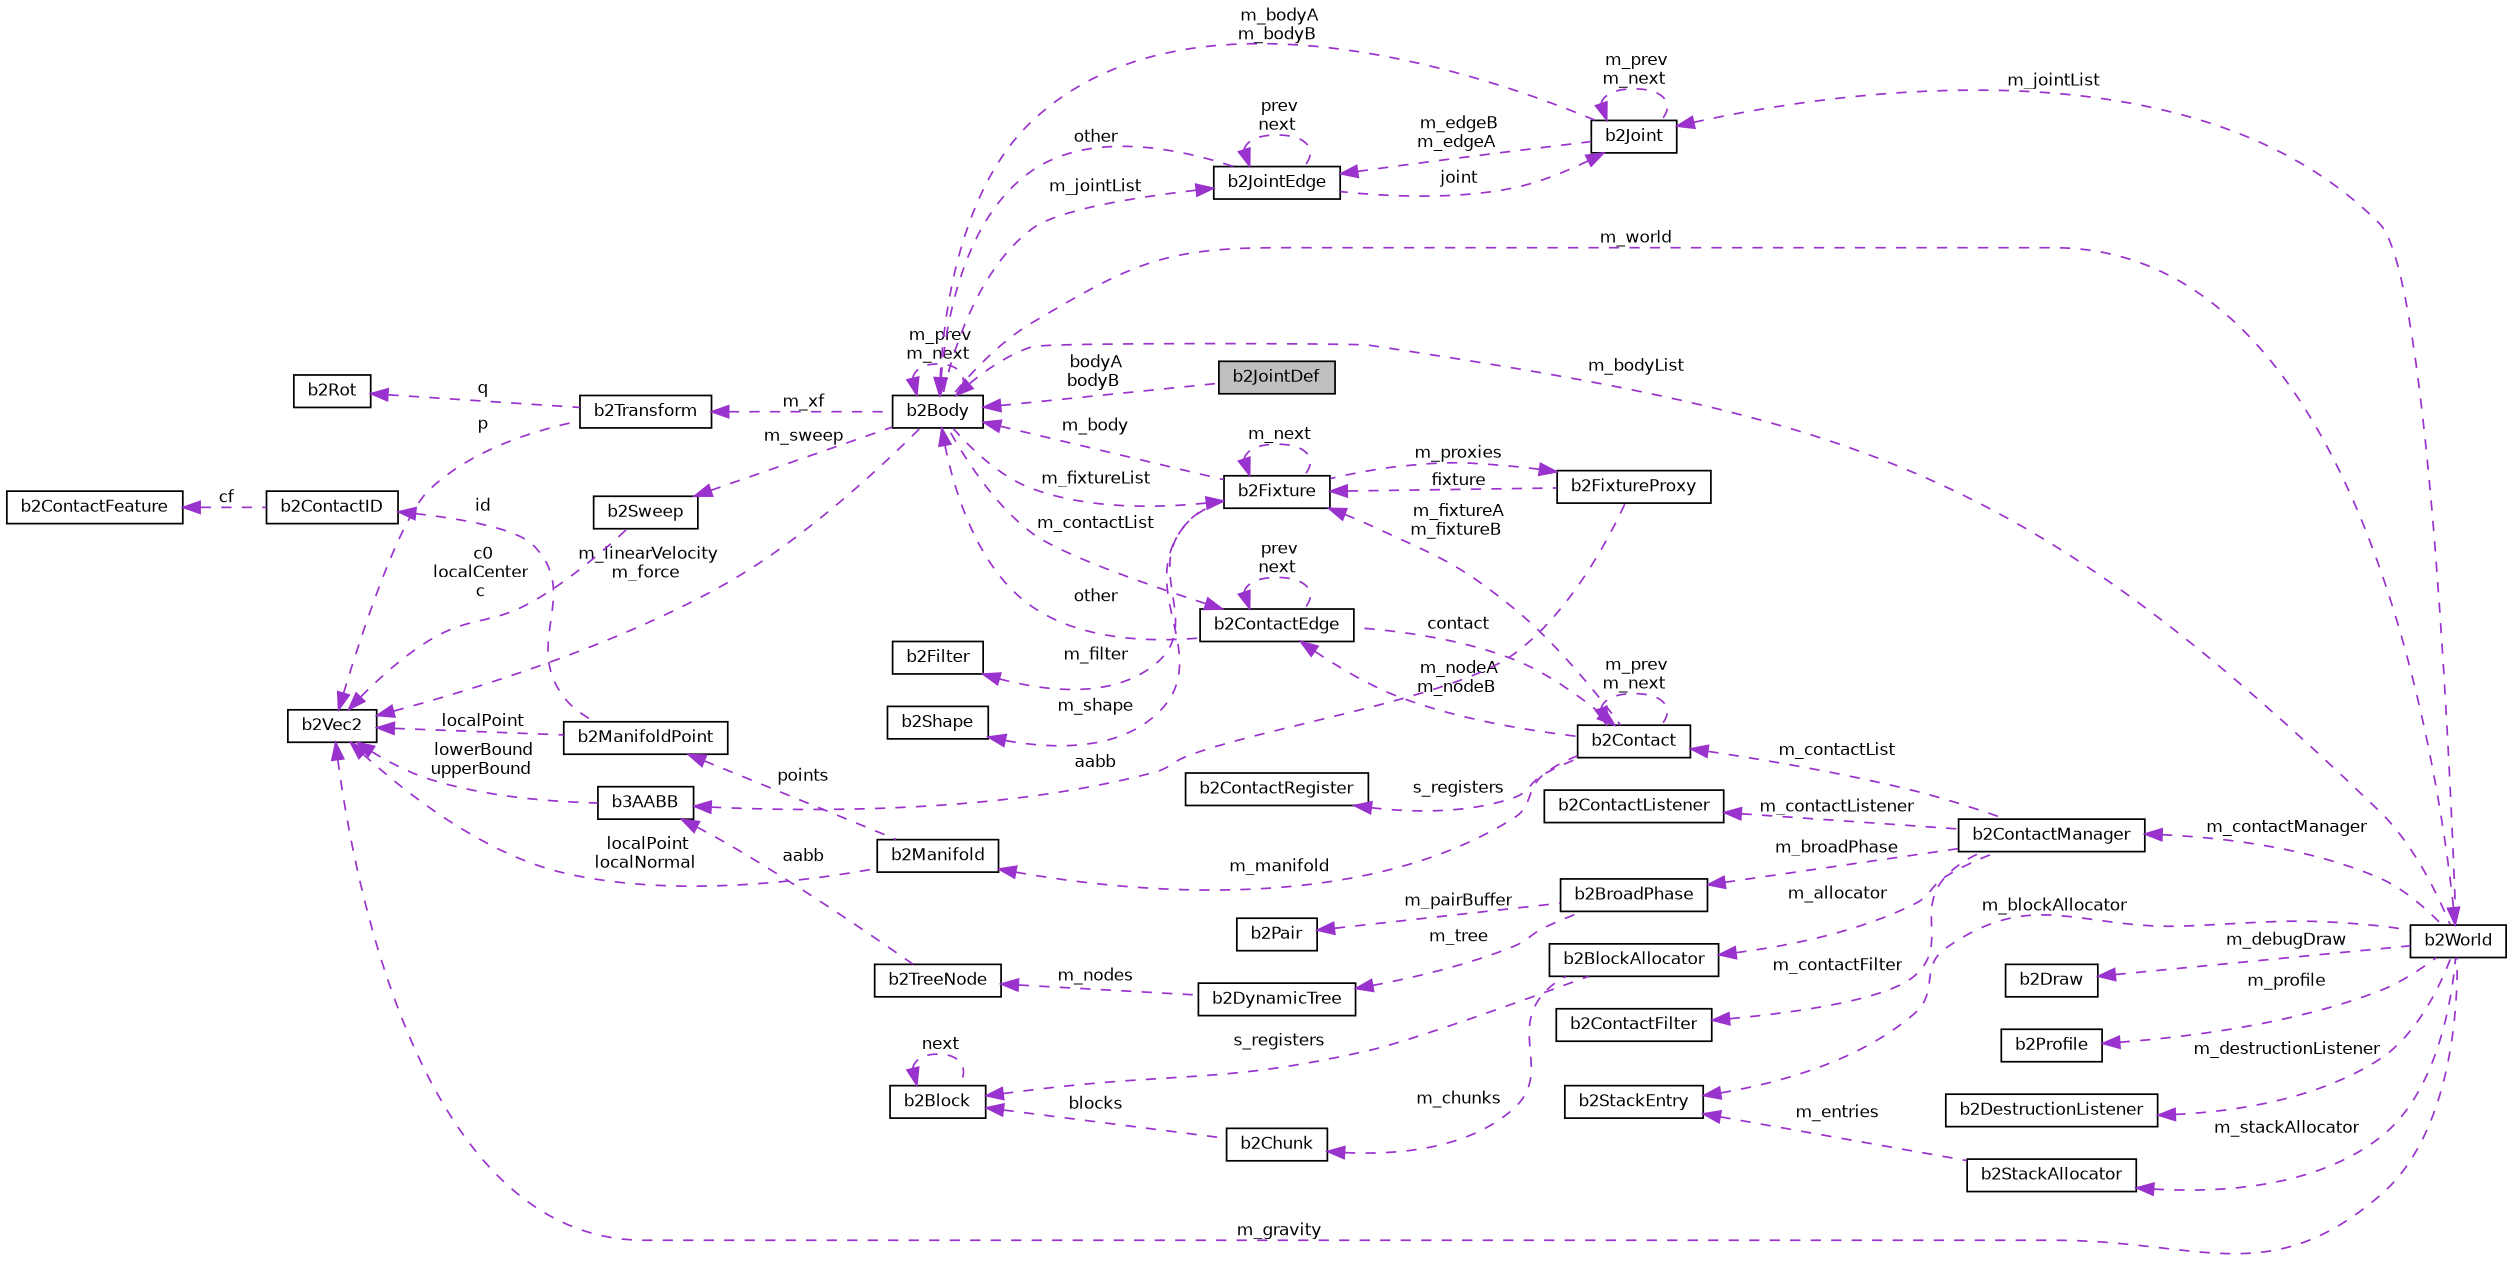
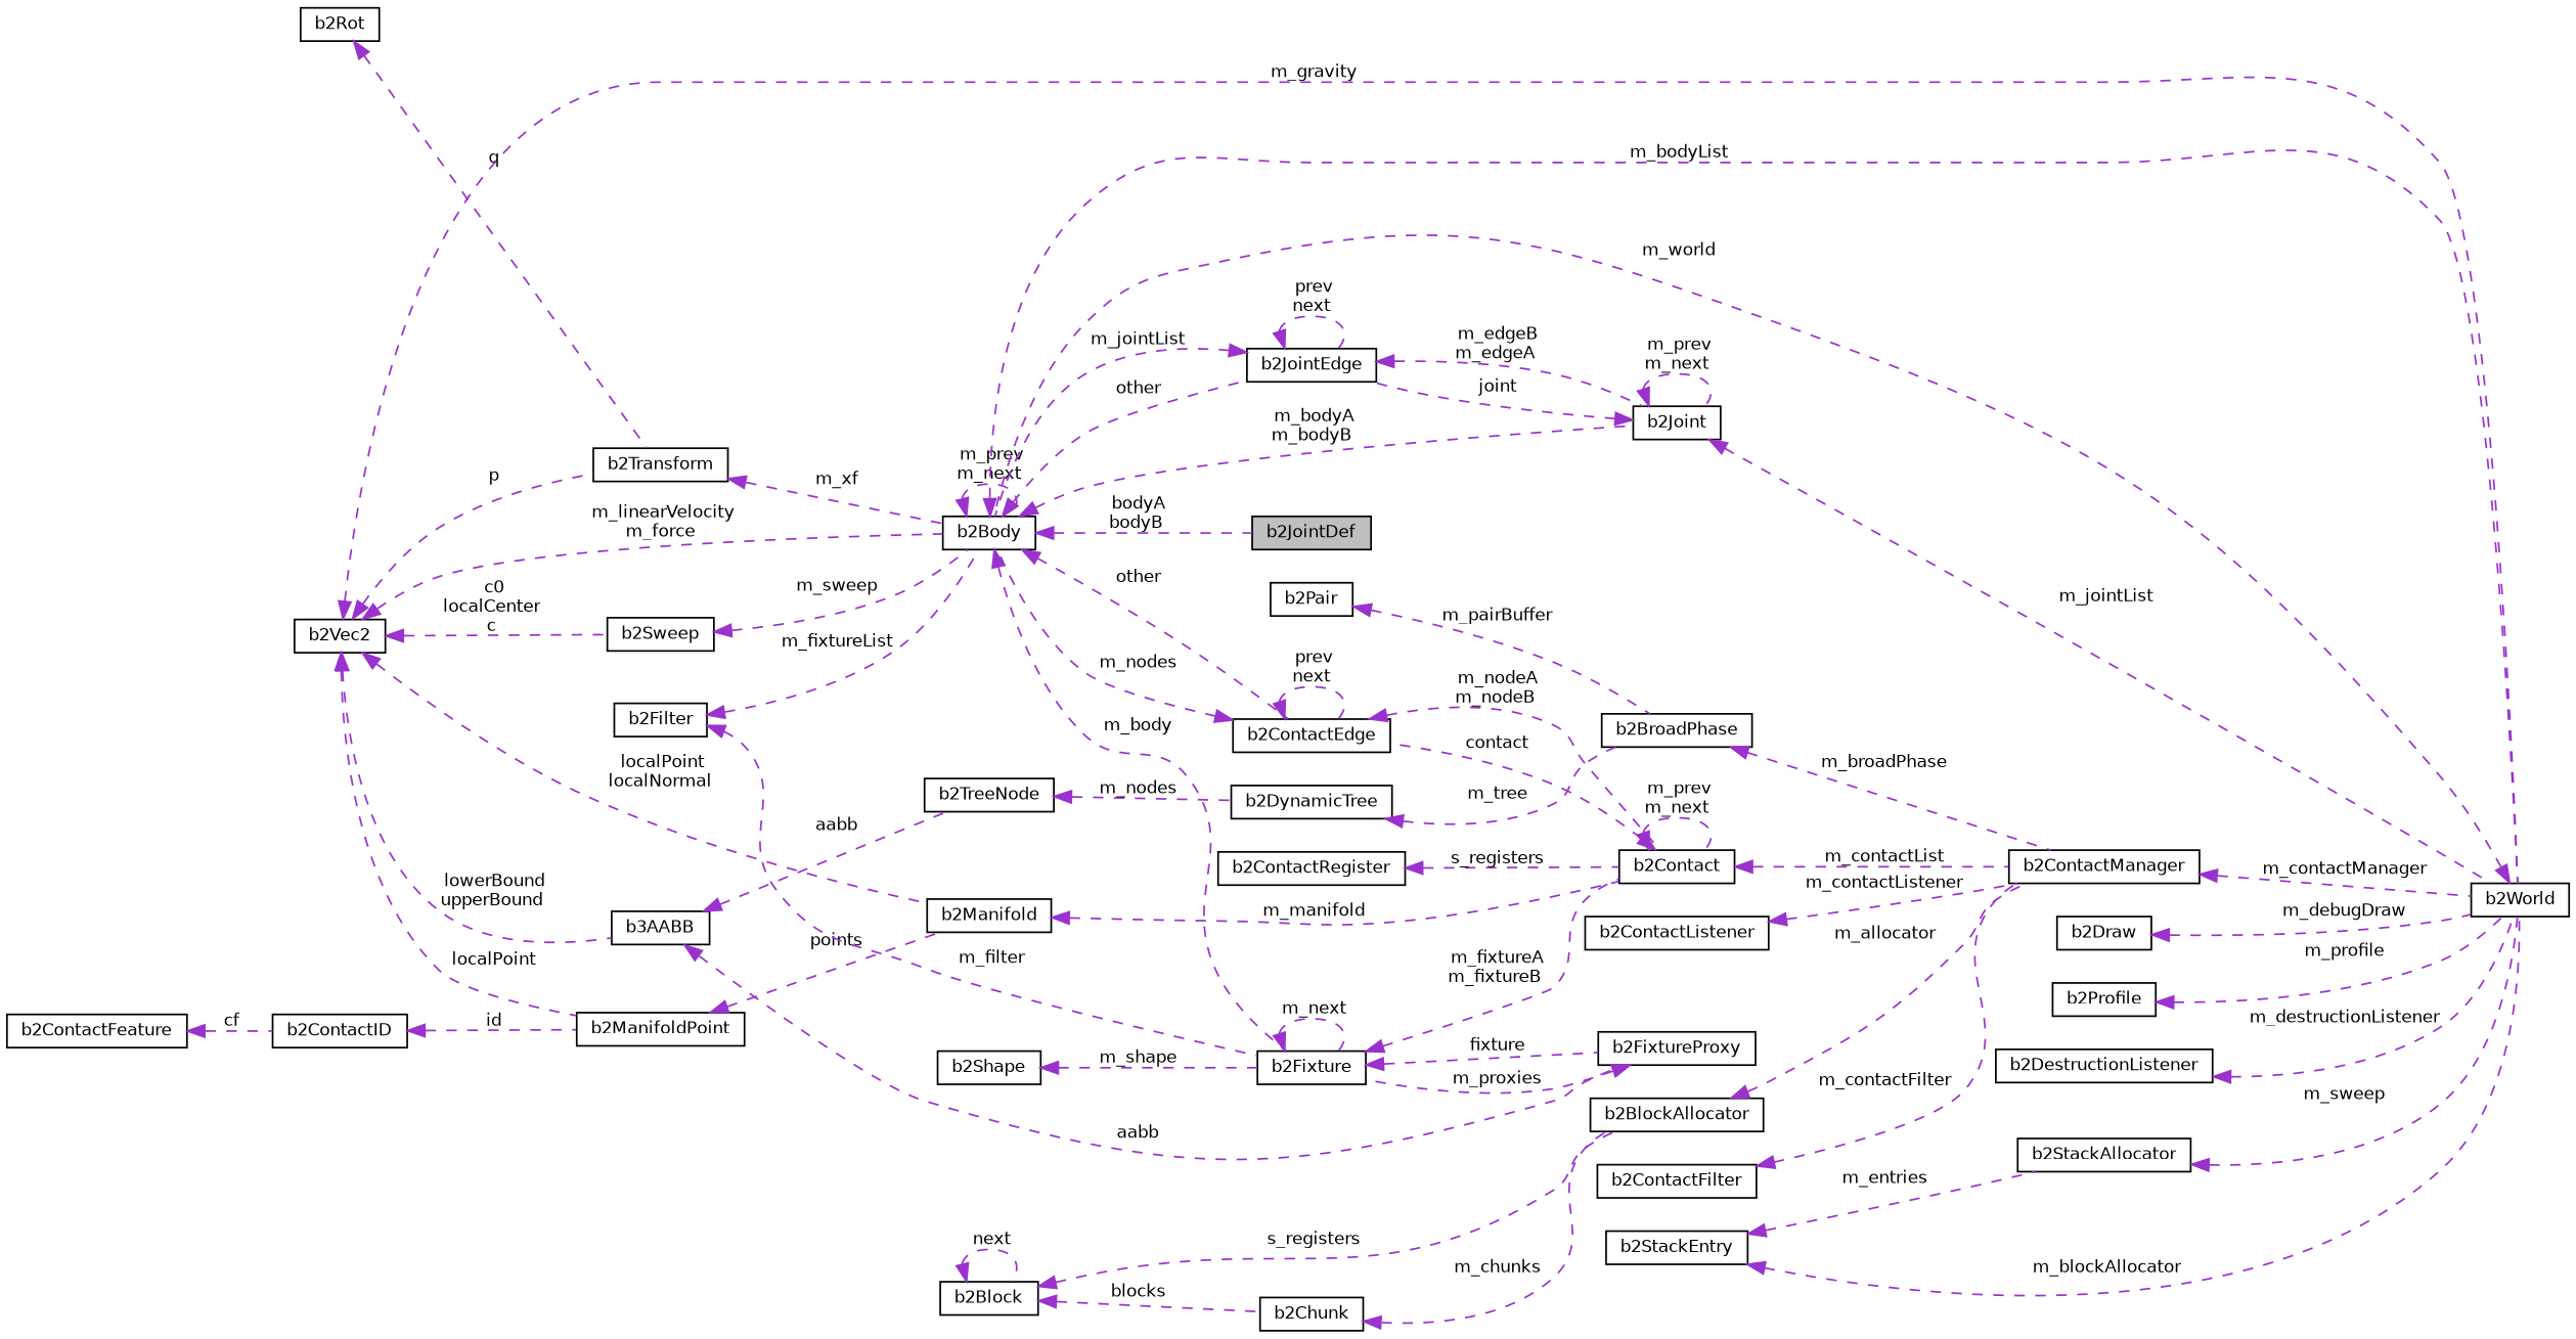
  digraph {
    rankdir=LR
    node [color=black fillcolor=white fontname=Helvetica fontsize=10 shape=record style=filled]
    edge [color=darkorchid3 dir=back fontname=Helvetica fontsize=10 labelfontname=Helvetica labelfontsize=10 style=dashed]
    n1 [fillcolor=grey75 fontcolor=black height=0.2 label=b2JointDef width=0.4]
    n2 [height=0.2 label=b2Body width=0.4]
    n3 [height=0.2 label=b2JointEdge width=0.4]
    n4 [height=0.2 label=b2Joint width=0.4]
    n5 [height=0.2 label=b2ContactEdge width=0.4]
    n6 [height=0.2 label=b2Fixture width=0.4]
    n7 [height=0.2 label=b2World width=0.4]
    n8 [height=0.2 label=b2Contact width=0.4]
    n9 [height=0.2 label=b2FixtureProxy width=0.4]
    n10 [height=0.2 label=b2Vec2 width=0.4]
    n11 [height=0.2 label=b2Sweep width=0.4]
    n12 [height=0.2 label=b2Transform width=0.4]
    n13 [height=0.2 label=b2Manifold width=0.4]
    n14 [height=0.2 label=b2ManifoldPoint width=0.4]
    n15 [height=0.2 label=b3AABB width=0.4]
    n16 [height=0.2 label=b2TreeNode width=0.4]
    n17 [height=0.2 label=b2Rot width=0.4]
    n18 [height=0.2 label=b2ContactManager width=0.4]
    n19 [height=0.2 label=b2ContactRegister width=0.4]
    n20 [height=0.2 label=b2ContactID width=0.4]
    n21 [height=0.2 label=b2ContactFeature width=0.4]
    n22 [height=0.2 label=b2DynamicTree width=0.4]
    n23 [height=0.2 label=b2Shape width=0.4]
    n24 [height=0.2 label=b2Filter width=0.4]
    n25 [height=0.2 label=b2Draw width=0.4]
    n26 [height=0.2 label=b2Profile width=0.4]
    n27 [height=0.2 label=b2BlockAllocator width=0.4]
    n28 [height=0.2 label=b2Block width=0.4]
    n29 [height=0.2 label=b2Chunk width=0.4]
    n30 [height=0.2 label=b2DestructionListener width=0.4]
    n31 [height=0.2 label=b2BroadPhase width=0.4]
    n32 [height=0.2 label=b2Pair width=0.4]
    n33 [height=0.2 label=b2ContactFilter width=0.4]
    n34 [height=0.2 label=b2ContactListener width=0.4]
    n35 [height=0.2 label=b2StackAllocator width=0.4]
    n36 [height=0.2 label=b2StackEntry width=0.4]
    n2 -> n1 [label=" bodyA\nbodyB"]
    n2 -> n2 [label=" m_prev\nm_next"]
    n2 -> n3 [label=" other"]
    n2 -> n4 [label=" m_bodyA\nm_bodyB"]
    n2 -> n5 [label=" other"]
    n2 -> n6 [label=" m_body"]
    n2 -> n7 [label=" m_bodyList"]
    n3 -> n2 [label=" m_jointList"]
    n3 -> n3 [label=" prev\nnext"]
    n3 -> n4 [label=" m_edgeB\nm_edgeA"]
    n4 -> n3 [label=" joint"]
    n4 -> n4 [label=" m_prev\nm_next"]
    n4 -> n7 [label=" m_jointList"]
-   n5 -> n2 [label=" m_contactList"]
+   n5 -> n2 [label=" m_nodes"]
    n5 -> n5 [label=" prev\nnext"]
    n5 -> n8 [label=" m_nodeA\nm_nodeB"]
-   n6 -> n2 [label=" m_fixtureList"]
+   n24 -> n2 [label=" m_fixtureList"]
    n6 -> n6 [label=" m_next"]
    n6 -> n8 [label=" m_fixtureA\nm_fixtureB"]
    n6 -> n9 [label=" fixture"]
    n7 -> n2 [label=" m_world"]
    n8 -> n5 [label=" contact"]
    n8 -> n8 [label=" m_prev\nm_next"]
    n8 -> n18 [label=" m_contactList"]
    n9 -> n6 [label=" m_proxies"]
    n10 -> n2 [label=" m_linearVelocity\nm_force"]
    n10 -> n7 [label=" m_gravity"]
    n10 -> n11 [label=" c0\nlocalCenter\nc"]
    n10 -> n12 [label=" p"]
    n10 -> n13 [label=" localPoint\nlocalNormal"]
    n10 -> n14 [label=" localPoint"]
    n10 -> n15 [label=" lowerBound\nupperBound"]
    n11 -> n2 [label=" m_sweep"]
    n12 -> n2 [label=" m_xf"]
    n13 -> n8 [label=" m_manifold"]
    n14 -> n13 [label=" points"]
    n15 -> n9 [label=" aabb"]
    n15 -> n16 [label=" aabb"]
    n16 -> n22 [label=" m_nodes"]
    n17 -> n12 [label=" q"]
    n18 -> n7 [label=" m_contactManager"]
    n19 -> n8 [label=" s_registers"]
    n20 -> n14 [label=" id"]
    n21 -> n20 [label=" cf"]
    n22 -> n31 [label=" m_tree"]
    n23 -> n6 [label=" m_shape"]
    n24 -> n6 [label=" m_filter"]
    n25 -> n7 [label=" m_debugDraw"]
    n26 -> n7 [label=" m_profile"]
    n27 -> n18 [label=" m_allocator"]
    n28 -> n27 [label=" s_registers"]
    n28 -> n28 [label=" next"]
    n28 -> n29 [label=" blocks"]
    n29 -> n27 [label=" m_chunks"]
    n30 -> n7 [label=" m_destructionListener"]
    n31 -> n18 [label=" m_broadPhase"]
    n32 -> n31 [label=" m_pairBuffer"]
    n33 -> n18 [label=" m_contactFilter"]
    n34 -> n18 [label=" m_contactListener"]
-   n35 -> n7 [label=" m_stackAllocator"]
+   n35 -> n7 [label=" m_sweep"]
    n36 -> n7 [label=" m_blockAllocator"]
    n36 -> n35 [label=" m_entries"]
  }
